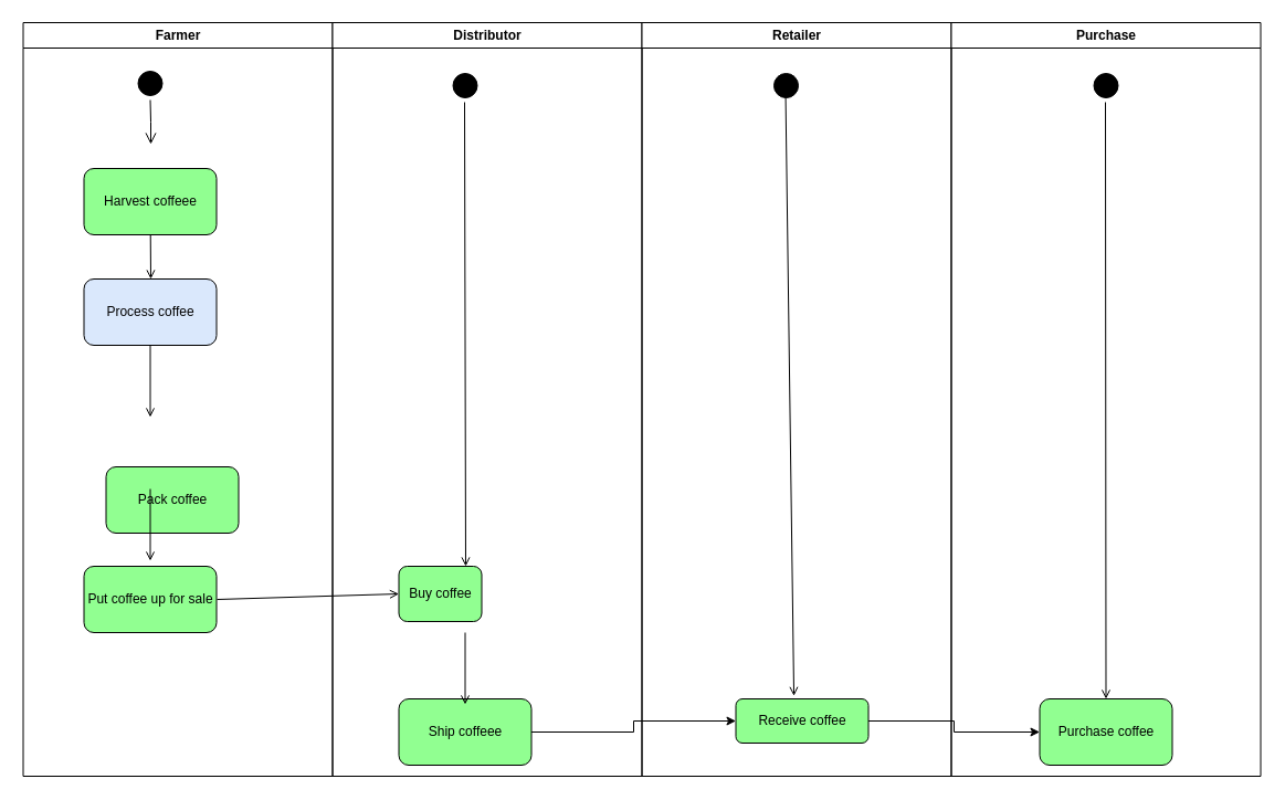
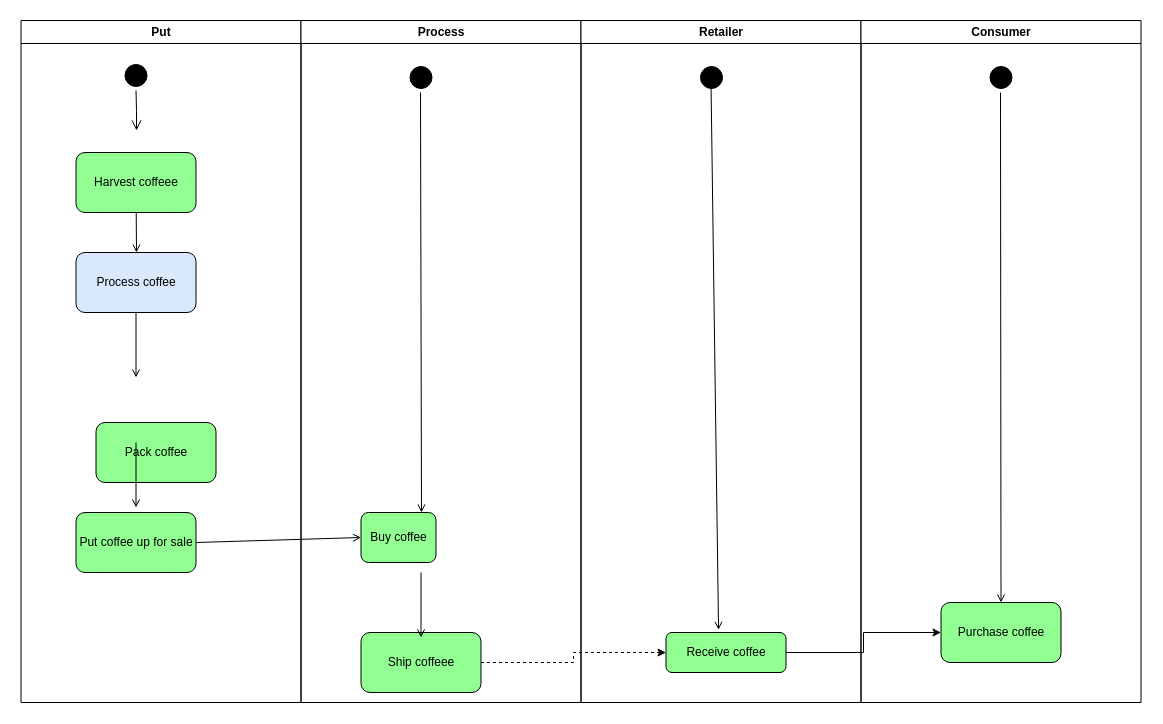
  <mxCell id="0" />
  <mxCell id="1" parent="0" />
- <mxCell id="2" value="Farmer" style="swimlane;whiteSpace=wrap;" parent="1" vertex="1"><mxGeometry x="20.5" y="20" width="280" height="682" as="geometry" /></mxCell>
+ <mxCell id="2" value="Put" style="swimlane;whiteSpace=wrap;" parent="1" vertex="1"><mxGeometry x="20.5" y="20" width="280" height="682" as="geometry" /></mxCell>
  <mxCell id="3" value="" style="ellipse;shape=startState;fillColor=#000000;" parent="2" vertex="1"><mxGeometry x="100" y="40" width="30" height="30" as="geometry" /></mxCell>
  <mxCell id="4" value="" style="edgeStyle=elbowEdgeStyle;elbow=horizontal;verticalAlign=bottom;endArrow=open;endSize=8;endFill=1;rounded=0" parent="2" source="3" edge="1"><mxGeometry x="100" y="40" as="geometry"><mxPoint x="115.5" y="110" as="targetPoint" /></mxGeometry></mxCell>
  <mxCell id="5" value="" style="endArrow=open;endFill=1;rounded=0" parent="2" edge="1"><mxGeometry relative="1" as="geometry"><mxPoint x="115" y="160" as="sourcePoint" /><mxPoint x="115.5" y="232" as="targetPoint" /></mxGeometry></mxCell>
  <mxCell id="6" value="" style="endArrow=open;endFill=1;rounded=0;exitX=0.5;exitY=1;exitDx=0;exitDy=0;" parent="2" source="8" edge="1"><mxGeometry relative="1" as="geometry"><mxPoint x="114.5" y="302" as="sourcePoint" /><mxPoint x="114.5" y="357" as="targetPoint" /><Array as="points"><mxPoint x="115" y="357" /></Array></mxGeometry></mxCell>
  <mxCell id="7" value="Harvest coffeee" style="rounded=1;whiteSpace=wrap;html=1;fillColor=#91FF91;" vertex="1" parent="2"><mxGeometry x="55" y="132" width="120" height="60" as="geometry" /></mxCell>
  <mxCell id="8" value="Process coffee" style="rounded=1;whiteSpace=wrap;html=1;fillColor=#dae8fc;" vertex="1" parent="2"><mxGeometry x="55" y="232" width="120" height="60" as="geometry" /></mxCell>
  <mxCell id="9" value="Pack coffee" style="rounded=1;whiteSpace=wrap;html=1;fillColor=#91FF91;" vertex="1" parent="2"><mxGeometry x="75" y="402" width="120" height="60" as="geometry" /></mxCell>
  <mxCell id="10" value="" style="endArrow=open;endFill=1;rounded=0;exitX=0.5;exitY=1;exitDx=0;exitDy=0;" edge="1" parent="2"><mxGeometry relative="1" as="geometry"><mxPoint x="115" y="422" as="sourcePoint" /><mxPoint x="114.5" y="487" as="targetPoint" /><Array as="points"><mxPoint x="115" y="487" /></Array></mxGeometry></mxCell>
  <mxCell id="11" value="Put coffee up for sale" style="rounded=1;whiteSpace=wrap;html=1;fillColor=#91FF91;" vertex="1" parent="2"><mxGeometry x="55" y="492" width="120" height="60" as="geometry" /></mxCell>
- <mxCell id="12" value="Distributor" style="swimlane;whiteSpace=wrap;" parent="1" vertex="1"><mxGeometry x="300.5" y="20" width="280" height="682" as="geometry" /></mxCell>
+ <mxCell id="12" value="Process" style="swimlane;whiteSpace=wrap;" parent="1" vertex="1"><mxGeometry x="300.5" y="20" width="280" height="682" as="geometry" /></mxCell>
  <mxCell id="13" value="" style="ellipse;shape=startState;fillColor=#000000;" parent="12" vertex="1"><mxGeometry x="105" y="42" width="30" height="30" as="geometry" /></mxCell>
  <mxCell id="14" value="Buy coffee" style="rounded=1;whiteSpace=wrap;html=1;fillColor=#91FF91;" vertex="1" parent="12"><mxGeometry x="60" y="492" width="75" height="50" as="geometry" /></mxCell>
  <mxCell id="15" value="" style="endArrow=open;endFill=1;rounded=0" edge="1" parent="12"><mxGeometry relative="1" as="geometry"><mxPoint x="119.5" y="72" as="sourcePoint" /><mxPoint x="120.5" y="492" as="targetPoint" /></mxGeometry></mxCell>
  <mxCell id="16" value="Ship coffeee" style="rounded=1;whiteSpace=wrap;html=1;fillColor=#91FF91;" vertex="1" parent="12"><mxGeometry x="60" y="612" width="120" height="60" as="geometry" /></mxCell>
  <mxCell id="17" value="" style="endArrow=open;endFill=1;rounded=0;exitX=0.5;exitY=1;exitDx=0;exitDy=0;" edge="1" parent="12"><mxGeometry relative="1" as="geometry"><mxPoint x="120" y="552" as="sourcePoint" /><mxPoint x="119.5" y="617" as="targetPoint" /><Array as="points"><mxPoint x="120" y="617" /></Array></mxGeometry></mxCell>
  <mxCell id="18" value="Retailer" style="swimlane;whiteSpace=wrap;" parent="1" vertex="1"><mxGeometry x="580.5" y="20" width="280" height="682" as="geometry" /></mxCell>
  <mxCell id="19" value="Receive coffee" style="rounded=1;whiteSpace=wrap;html=1;fillColor=#91FF91;" vertex="1" parent="18"><mxGeometry x="85" y="612" width="120" height="40" as="geometry" /></mxCell>
  <mxCell id="20" value="" style="ellipse;shape=startState;fillColor=#000000;" vertex="1" parent="18"><mxGeometry x="115.5" y="42" width="30" height="30" as="geometry" /></mxCell>
  <mxCell id="21" value="" style="endArrow=open;endFill=1;rounded=0;entryX=0.438;entryY=-0.067;entryDx=0;entryDy=0;entryPerimeter=0;" edge="1" parent="18" target="19"><mxGeometry relative="1" as="geometry"><mxPoint x="130" y="62" as="sourcePoint" /><mxPoint x="131" y="482" as="targetPoint" /></mxGeometry></mxCell>
- <mxCell id="22" value="Purchase" style="swimlane;whiteSpace=wrap;" vertex="1" parent="1"><mxGeometry x="860.5" y="20" width="280" height="682" as="geometry" /></mxCell>
- <mxCell id="23" value="Purchase coffee" style="rounded=1;whiteSpace=wrap;html=1;fillColor=#91FF91;" vertex="1" parent="22"><mxGeometry x="80" y="612" width="120" height="60" as="geometry" /></mxCell>
+ <mxCell id="22" value="Consumer" style="swimlane;whiteSpace=wrap;" vertex="1" parent="1"><mxGeometry x="860.5" y="20" width="280" height="682" as="geometry" /></mxCell>
+ <mxCell id="23" value="Purchase coffee" style="rounded=1;whiteSpace=wrap;html=1;fillColor=#91FF91;" vertex="1" parent="22"><mxGeometry x="80" y="582" width="120" height="60" as="geometry" /></mxCell>
  <mxCell id="24" value="" style="ellipse;shape=startState;fillColor=#000000;" vertex="1" parent="22"><mxGeometry x="125" y="42" width="30" height="30" as="geometry" /></mxCell>
  <mxCell id="25" value="" style="endArrow=open;endFill=1;rounded=0;entryX=0.5;entryY=0;entryDx=0;entryDy=0;" edge="1" parent="22" target="23"><mxGeometry relative="1" as="geometry"><mxPoint x="139.5" y="72" as="sourcePoint" /><mxPoint x="140.5" y="492" as="targetPoint" /></mxGeometry></mxCell>
  <mxCell id="26" value="" style="edgeStyle=none;endArrow=open;endFill=1;rounded=0;entryX=0;entryY=0.5;entryDx=0;entryDy=0;" edge="1" parent="1" target="14"><mxGeometry width="100" height="100" relative="1" as="geometry"><mxPoint x="196" y="542" as="sourcePoint" /><mxPoint x="316" y="542.343" as="targetPoint" /></mxGeometry></mxCell>
- <mxCell id="27" style="edgeStyle=orthogonalEdgeStyle;rounded=0;orthogonalLoop=1;jettySize=auto;html=1;exitX=1;exitY=0.5;exitDx=0;exitDy=0;entryX=0;entryY=0.5;entryDx=0;entryDy=0;" edge="1" parent="1" source="16" target="19"><mxGeometry relative="1" as="geometry" /></mxCell>
+ <mxCell id="27" style="edgeStyle=orthogonalEdgeStyle;rounded=0;orthogonalLoop=1;jettySize=auto;html=1;exitX=1;exitY=0.5;exitDx=0;exitDy=0;entryX=0;entryY=0.5;entryDx=0;entryDy=0;dashed=1;" edge="1" parent="1" source="16" target="19"><mxGeometry relative="1" as="geometry" /></mxCell>
  <mxCell id="28" style="edgeStyle=orthogonalEdgeStyle;rounded=0;orthogonalLoop=1;jettySize=auto;html=1;exitX=1;exitY=0.5;exitDx=0;exitDy=0;entryX=0;entryY=0.5;entryDx=0;entryDy=0;" edge="1" parent="1" source="19" target="23"><mxGeometry relative="1" as="geometry" /></mxCell>
